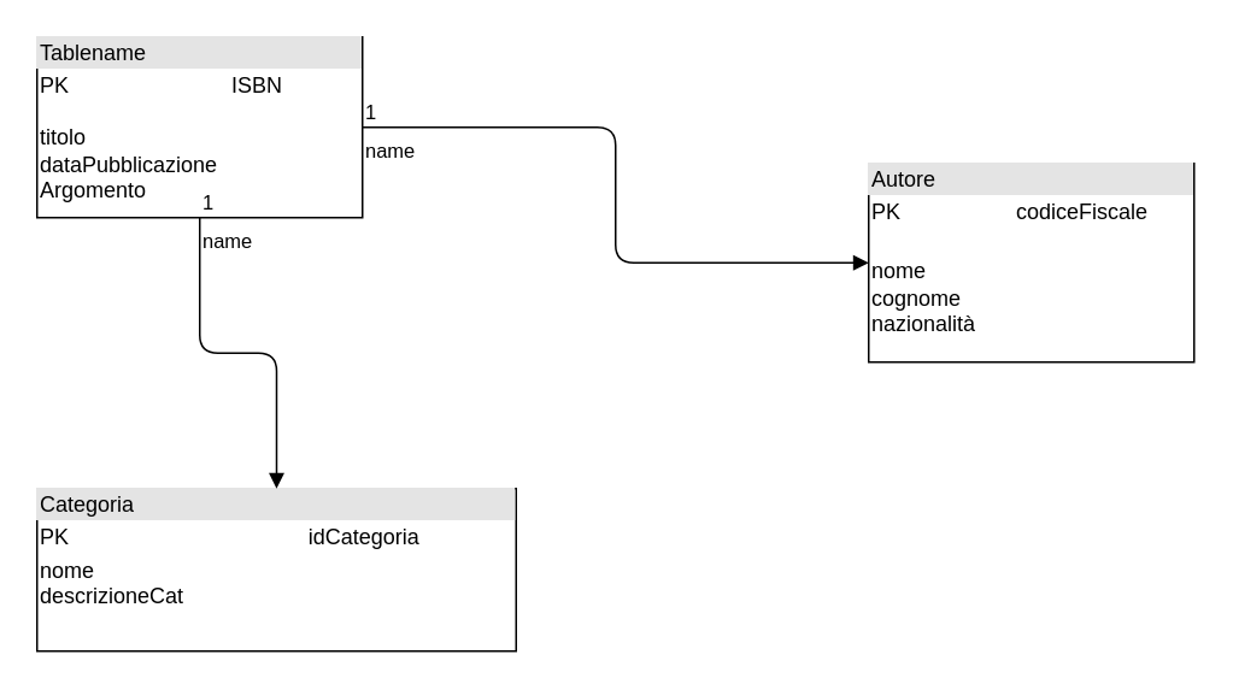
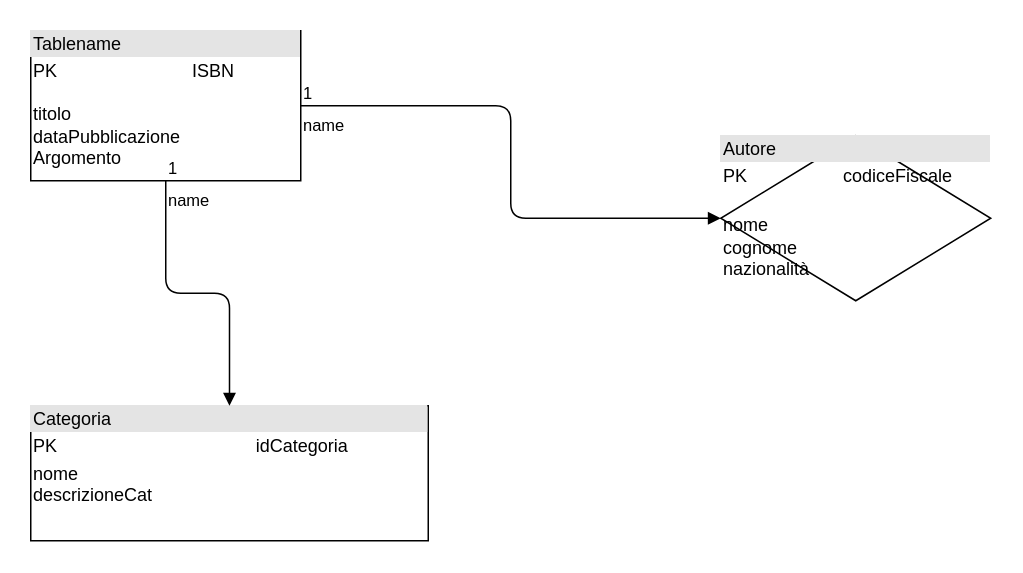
  <mxCell id="0" />
  <mxCell id="1" parent="0" />
  <mxCell id="2" value="&lt;div style=&quot;box-sizing: border-box ; width: 100% ; background: #e4e4e4 ; padding: 2px&quot;&gt;Tablename&lt;/div&gt;&lt;table style=&quot;width: 100% ; font-size: 1em&quot; cellpadding=&quot;2&quot; cellspacing=&quot;0&quot;&gt;&lt;tbody&gt;&lt;tr&gt;&lt;td&gt;PK&amp;nbsp; &amp;nbsp; &amp;nbsp; &amp;nbsp; &amp;nbsp; &amp;nbsp; &amp;nbsp; &amp;nbsp; &amp;nbsp; &amp;nbsp; &amp;nbsp; &amp;nbsp; &amp;nbsp; &amp;nbsp;ISBN&lt;br&gt;&lt;br&gt;titolo&lt;br&gt;dataPubblicazione&lt;br&gt;Argomento&lt;/td&gt;&lt;td&gt;&lt;br&gt;&lt;/td&gt;&lt;/tr&gt;&lt;/tbody&gt;&lt;/table&gt;" style="verticalAlign=top;align=left;overflow=fill;html=1;" vertex="1" parent="1"><mxGeometry x="20" y="20" width="180" height="100" as="geometry" /></mxCell>
  <mxCell id="3" value="&lt;div style=&quot;box-sizing: border-box ; width: 100% ; background: #e4e4e4 ; padding: 2px&quot;&gt;Categoria&lt;/div&gt;&lt;table style=&quot;width: 100% ; font-size: 1em&quot; cellpadding=&quot;2&quot; cellspacing=&quot;0&quot;&gt;&lt;tbody&gt;&lt;tr&gt;&lt;td&gt;PK&lt;/td&gt;&lt;td&gt;idCategoria&lt;/td&gt;&lt;/tr&gt;&lt;tr&gt;&lt;td&gt;nome&lt;br&gt;descrizioneCat&lt;/td&gt;&lt;td&gt;&lt;/td&gt;&lt;/tr&gt;&lt;/tbody&gt;&lt;/table&gt;" style="verticalAlign=top;align=left;overflow=fill;html=1;" vertex="1" parent="1"><mxGeometry x="20" y="270" width="265" height="90" as="geometry" /></mxCell>
- <mxCell id="4" value="&lt;div style=&quot;box-sizing: border-box ; width: 100% ; background: #e4e4e4 ; padding: 2px&quot;&gt;Autore&lt;/div&gt;&lt;table style=&quot;width: 100% ; font-size: 1em&quot; cellpadding=&quot;2&quot; cellspacing=&quot;0&quot;&gt;&lt;tbody&gt;&lt;tr&gt;&lt;td&gt;PK&lt;/td&gt;&lt;td&gt;codiceFiscale&lt;/td&gt;&lt;/tr&gt;&lt;tr&gt;&lt;td&gt;&lt;br&gt;nome&lt;br&gt;cognome&lt;br&gt;nazionalità&lt;/td&gt;&lt;td&gt;&lt;br&gt;&lt;/td&gt;&lt;/tr&gt;&lt;tr&gt;&lt;td&gt;&lt;br&gt;&lt;/td&gt;&lt;td&gt;&lt;/td&gt;&lt;/tr&gt;&lt;/tbody&gt;&lt;/table&gt;" style="verticalAlign=top;align=left;overflow=fill;html=1;" vertex="1" parent="1"><mxGeometry x="480" y="90" width="180" height="110" as="geometry" /></mxCell>
+ <mxCell id="4" value="&lt;div style=&quot;box-sizing: border-box ; width: 100% ; background: #e4e4e4 ; padding: 2px&quot;&gt;Autore&lt;/div&gt;&lt;table style=&quot;width: 100% ; font-size: 1em&quot; cellpadding=&quot;2&quot; cellspacing=&quot;0&quot;&gt;&lt;tbody&gt;&lt;tr&gt;&lt;td&gt;PK&lt;/td&gt;&lt;td&gt;codiceFiscale&lt;/td&gt;&lt;/tr&gt;&lt;tr&gt;&lt;td&gt;&lt;br&gt;nome&lt;br&gt;cognome&lt;br&gt;nazionalità&lt;/td&gt;&lt;td&gt;&lt;br&gt;&lt;/td&gt;&lt;/tr&gt;&lt;tr&gt;&lt;td&gt;&lt;br&gt;&lt;/td&gt;&lt;td&gt;&lt;/td&gt;&lt;/tr&gt;&lt;/tbody&gt;&lt;/table&gt;" style="rhombus;verticalAlign=top;align=left;overflow=fill;html=1;" vertex="1" parent="1"><mxGeometry x="480" y="90" width="180" height="110" as="geometry" /></mxCell>
  <mxCell id="5" value="name" style="endArrow=block;endFill=1;html=1;edgeStyle=orthogonalEdgeStyle;align=left;verticalAlign=top;exitX=1;exitY=0.5;exitDx=0;exitDy=0;entryX=0;entryY=0.5;entryDx=0;entryDy=0;" edge="1" parent="1" source="2" target="4"><mxGeometry x="-1" relative="1" as="geometry"><mxPoint x="260" y="170" as="sourcePoint" /><mxPoint x="420" y="170" as="targetPoint" /></mxGeometry></mxCell>
  <mxCell id="6" value="1" style="edgeLabel;resizable=0;html=1;align=left;verticalAlign=bottom;" connectable="0" vertex="1" parent="5"><mxGeometry x="-1" relative="1" as="geometry" /></mxCell>
  <mxCell id="7" value="name" style="endArrow=block;endFill=1;html=1;edgeStyle=orthogonalEdgeStyle;align=left;verticalAlign=top;exitX=0.5;exitY=1;exitDx=0;exitDy=0;entryX=0.5;entryY=0;entryDx=0;entryDy=0;" edge="1" parent="1" source="2" target="3"><mxGeometry x="-1" relative="1" as="geometry"><mxPoint x="260" y="170" as="sourcePoint" /><mxPoint x="420" y="170" as="targetPoint" /></mxGeometry></mxCell>
  <mxCell id="8" value="1" style="edgeLabel;resizable=0;html=1;align=left;verticalAlign=bottom;" connectable="0" vertex="1" parent="7"><mxGeometry x="-1" relative="1" as="geometry" /></mxCell>
